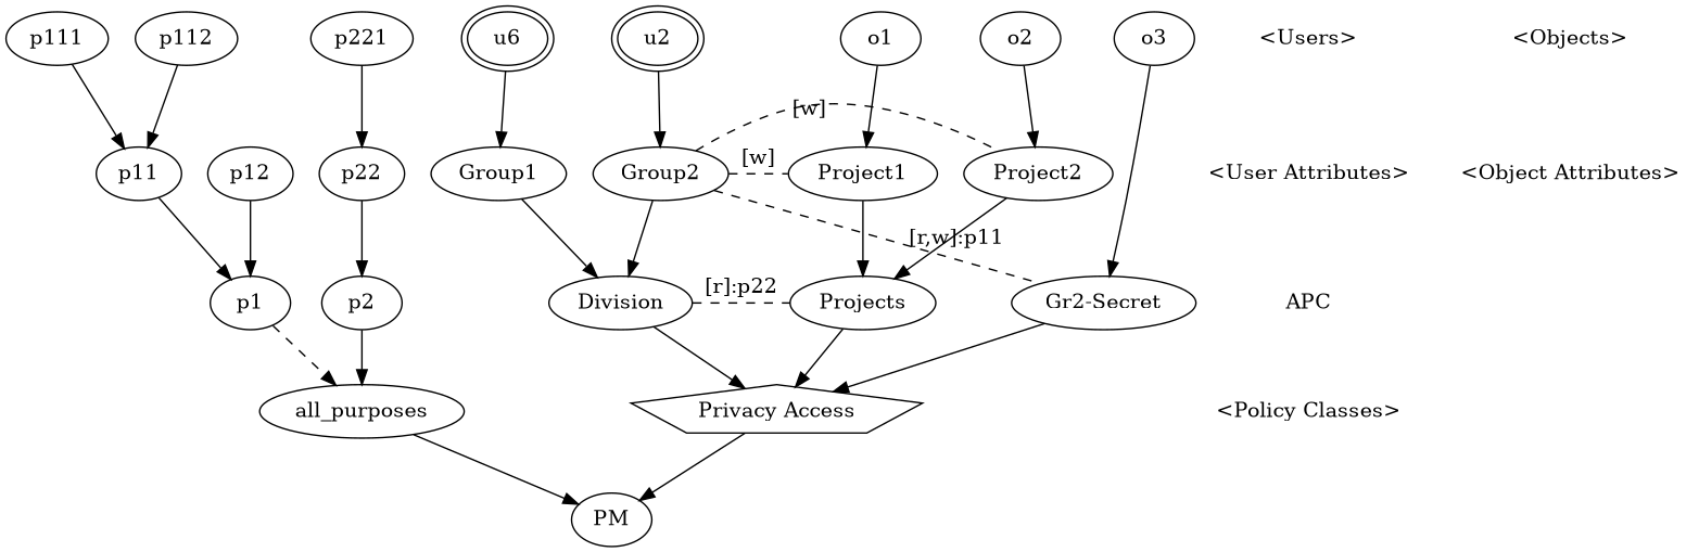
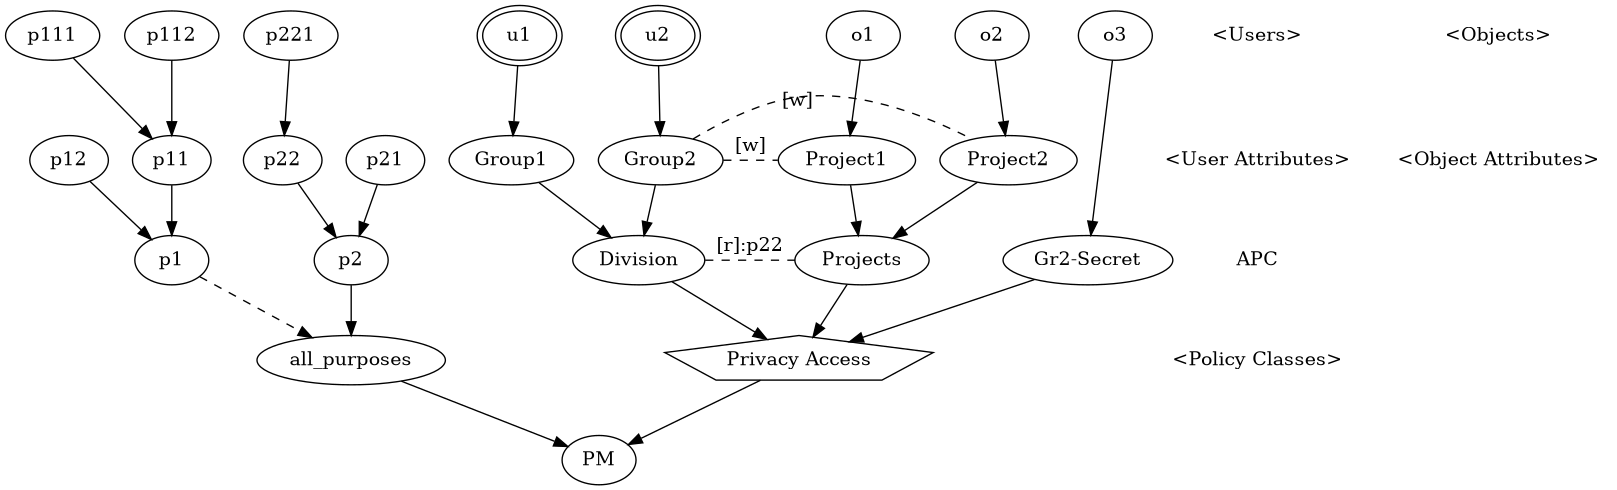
  strict digraph {
    node [shape=ellipse]
-   u1 [peripheries=2 label=u6]
+   u1 [peripheries=2]
    u2 [peripheries=2]
    o1
    o2
    o3
    Group1
    Group2
    Project1
    Project2
    "Gr2-Secret"
    Division
    Projects
    "Privacy Access" [shape=polygon sides=5]
    PM
    APC [height=0 shape=none width=0]
    "<Policy Classes>" [shape=none]
    "<Users>" [shape=none]
    "<User Attributes>" [shape=none]
    p1
    all_purposes
    p11
    p12
    p111
    p112
    p2
+   p21
    p22
    p221
    "<Objects>" [shape=none]
    "<Object Attributes>" [shape=none]
    subgraph sub_1 {
      rank=same
      u1
      u2
      o1
      o2
      o3
    }
    subgraph sub_2 {
      rank=same
      Group1
      Group2
      Project1
      Project2
    }
    subgraph sub_3 {
      rank=same
      "Gr2-Secret"
      Division
      Projects
    }
    subgraph sub_4 {
      subgraph sub_5 {
        u1
        u2
      }
      subgraph sub_6 {
        Group1
        Group2
        Division
      }
    }
    subgraph sub_7 {
      subgraph sub_8 {
        o1
        o2
        o3
      }
      subgraph sub_9 {
        Project1
        Project2
        "Gr2-Secret"
        Projects
      }
    }
    subgraph sub_10 {
      "Privacy Access"
    }
    u1 -> u2 [style=invis]
    u1 -> Group1
    u2 -> Group2
    o1 -> o2 [style=invis]
    o1 -> Project1
    o2 -> o3 [style=invis]
    o2 -> Project2
    o3 -> "Gr2-Secret"
    Group1 -> Division
    Group2 -> Project1 [arrowhead=none constraint=false label="[w]" style=dashed]
    Group2 -> Project2 [arrowhead=none constraint=false label="[w]" style=dashed]
-   Group2 -> "Gr2-Secret" [arrowhead=none constraint=false label="[r,w]:p11" style=dashed]
    Group2 -> Division
    Project1 -> Projects
    Project2 -> Projects
    "Gr2-Secret" -> "Privacy Access"
    Division -> Projects [arrowhead=none constraint=false label="[r]:p22" style=dashed]
    Division -> "Privacy Access"
    Projects -> "Privacy Access"
    "Privacy Access" -> PM
    APC -> "<Policy Classes>" [arrowhead=none style=invis]
    "<Users>" -> "<User Attributes>" [arrowhead=none style=invis]
    "<User Attributes>" -> APC [arrowhead=none style=invis]
    p1 -> all_purposes [style=dashed]
    all_purposes -> PM
    p11 -> p1
    p12 -> p1
    p111 -> p11
    p112 -> p11
    p2 -> all_purposes
+   p21 -> p2
    p22 -> p2
    p221 -> p22
    "<Objects>" -> "<Object Attributes>" [arrowhead=none style=invis]
  }
